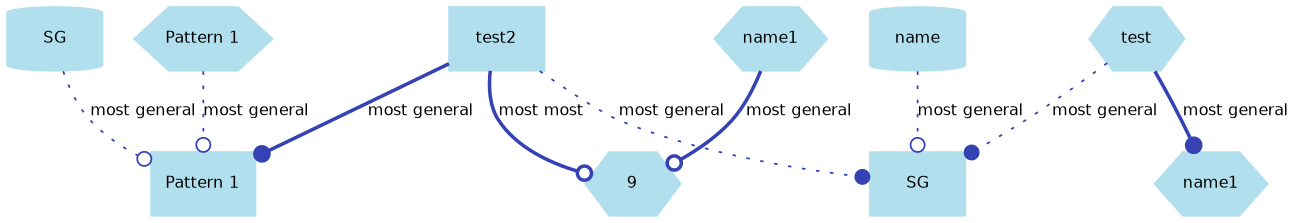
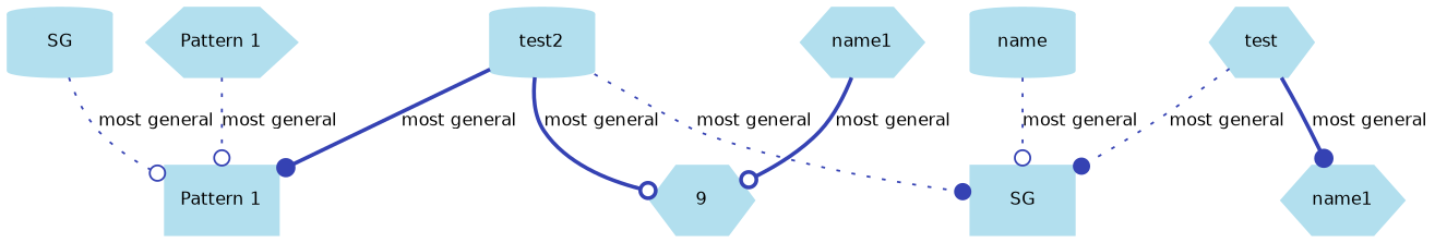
  digraph {
    fontname="DejaVu Sans"
    node [color=lightblue2 fontname="DejaVu Sans" fontsize=9 shape=hexagon style=filled]
    edge [arrowhead=odot color="0.650 0.700 0.700" fontname="DejaVu Sans" fontsize=9 style=dotted]
    n1 [label="Pattern 1"]
    n2 [label="Pattern 1" shape=box]
    n3 [label=SG shape=cylinder]
    n4 [label=name1]
    n5 [label=9]
    n6 [label=name shape=cylinder]
    n7 [label=SG shape=box]
    n8 [label=test]
    n9 [label=name1]
-   n10 [label=test2 shape=box]
+   n10 [label=test2 shape=cylinder]
    n1 -> n2 [label="most general"]
    n3 -> n2 [label="most general"]
    n4 -> n5 [label="most general" style=bold]
    n6 -> n7 [label="most general"]
    n8 -> n7 [arrowhead=dot label="most general"]
    n8 -> n9 [arrowhead=dot label="most general" style=bold]
    n10 -> n2 [arrowhead=dot label="most general" style=bold]
-   n10 -> n5 [label="most most" style=bold]
+   n10 -> n5 [label="most general" style=bold]
    n10 -> n7 [arrowhead=dot label="most general"]
  }
